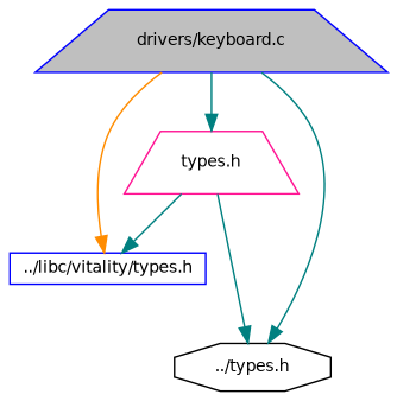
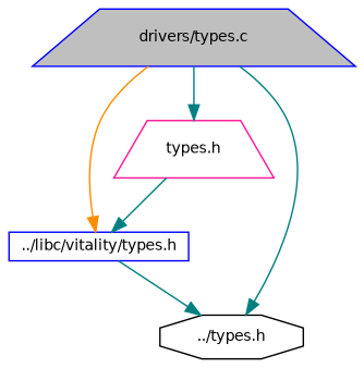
  digraph {
    node [color=blue fillcolor=white fontname=Helvetica fontsize=10 shape=trapezium style=filled]
    edge [color=teal fontname=Helvetica fontsize=10 labelfontname=Helvetica labelfontsize=10 style=solid]
-   n1 [fillcolor=grey75 fontcolor=black height=0.2 label="drivers/keyboard.c" width=0.4]
+   n1 [fillcolor=grey75 fontcolor=black height=0.2 label="drivers/types.c" width=0.4]
    n2 [color=deeppink height=0.2 label="types.h" width=0.4]
    n3 [height=0.2 label="../libc/vitality/types.h" shape=box width=0.4]
    n4 [color=black height=0.2 label="../types.h" shape=octagon width=0.4]
    n1 -> n2
    n1 -> n3 [color=darkorange]
    n1 -> n4
    n2 -> n3
-   n2 -> n4
+   n3 -> n4
  }
